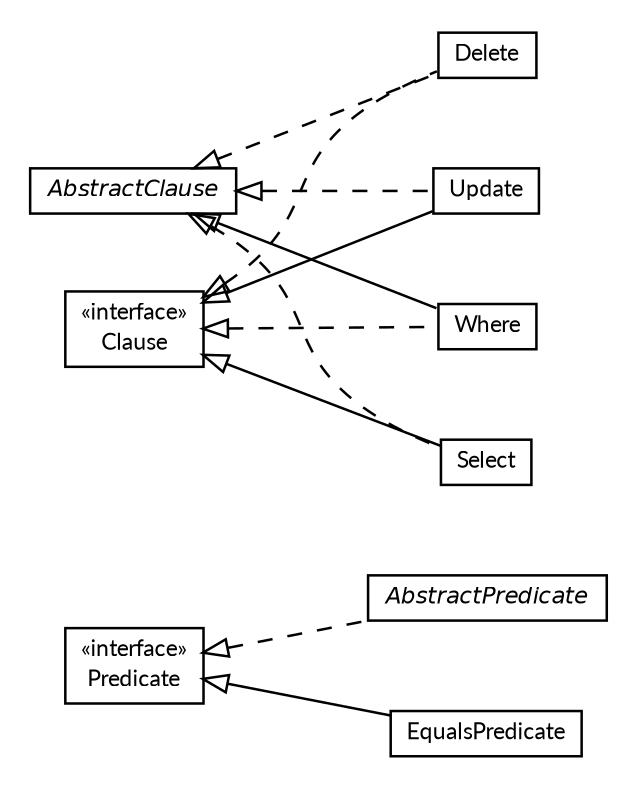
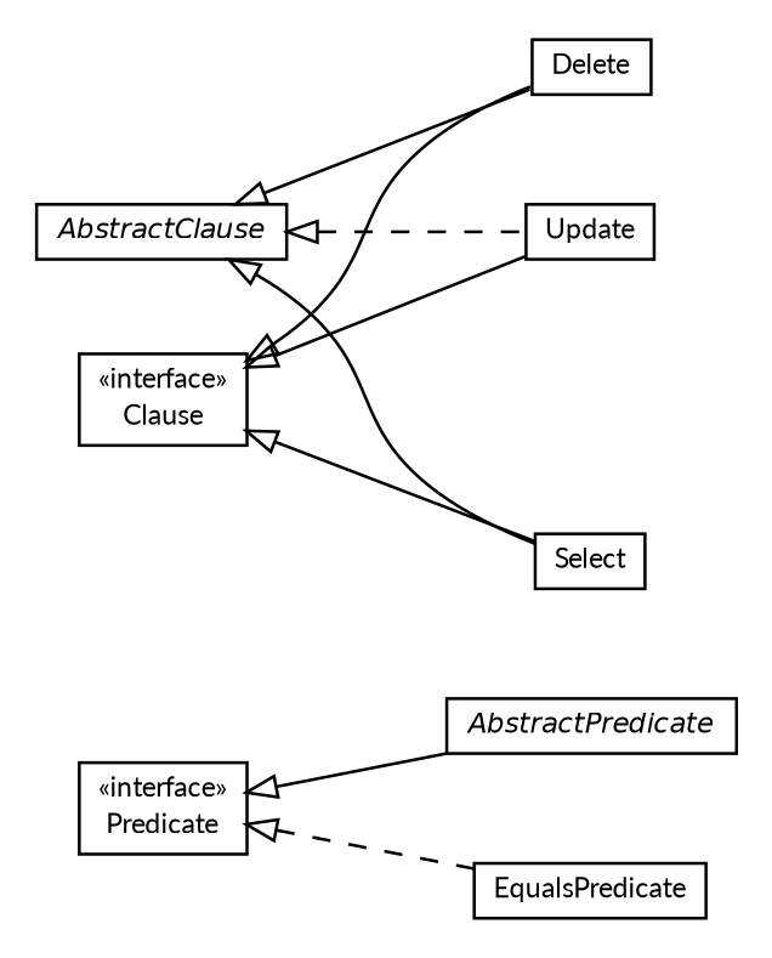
  digraph {
    fontname=Lato
    nodesep=0.25
    rankdir=LR
    ranksep=0.5
    node [fontcolor=black fontname=Lato fontsize=9.0 shape=plaintext]
    edge [arrowtail=empty dir=back fontname=Lato fontsize=10 headport=p labelfontname=Helvetica labelfontsize=10 tailport=p style=dashed]
    n1 [label=<<table title="net.ljcomputing.sql.clause.AbstractPredicate" border="0" cellborder="1" cellspacing="0" cellpadding="2" port="p" href="./AbstractPredicate.html"> 		<tr><td><table border="0" cellspacing="0" cellpadding="1"> <tr><td align="center" balign="center"><font face="Helvetica-Oblique"> AbstractPredicate </font></td></tr> 		</table></td></tr> 		</table>>]
    n2 [label=<<table title="net.ljcomputing.sql.clause.EqualsPredicate" border="0" cellborder="1" cellspacing="0" cellpadding="2" port="p" href="./EqualsPredicate.html"> 		<tr><td><table border="0" cellspacing="0" cellpadding="1"> <tr><td align="center" balign="center"> EqualsPredicate </td></tr> 		</table></td></tr> 		</table>>]
    n3 [label=<<table title="net.ljcomputing.sql.clause.AbstractClause" border="0" cellborder="1" cellspacing="0" cellpadding="2" port="p" href="./AbstractClause.html"> 		<tr><td><table border="0" cellspacing="0" cellpadding="1"> <tr><td align="center" balign="center"><font face="Helvetica-Oblique"> AbstractClause </font></td></tr> 		</table></td></tr> 		</table>>]
-   n4 [label=<<table title="net.ljcomputing.sql.clause.Where" border="0" cellborder="1" cellspacing="0" cellpadding="2" port="p" href="./Where.html"> 		<tr><td><table border="0" cellspacing="0" cellpadding="1"> <tr><td align="center" balign="center"> Where </td></tr> 		</table></td></tr> 		</table>>]
    n5 [label=<<table title="net.ljcomputing.sql.clause.Select" border="0" cellborder="1" cellspacing="0" cellpadding="2" port="p" href="./Select.html"> 		<tr><td><table border="0" cellspacing="0" cellpadding="1"> <tr><td align="center" balign="center"> Select </td></tr> 		</table></td></tr> 		</table>>]
    n6 [label=<<table title="net.ljcomputing.sql.clause.Delete" border="0" cellborder="1" cellspacing="0" cellpadding="2" port="p" href="./Delete.html"> 		<tr><td><table border="0" cellspacing="0" cellpadding="1"> <tr><td align="center" balign="center"> Delete </td></tr> 		</table></td></tr> 		</table>>]
    n7 [label=<<table title="net.ljcomputing.sql.clause.Update" border="0" cellborder="1" cellspacing="0" cellpadding="2" port="p" href="./Update.html"> 		<tr><td><table border="0" cellspacing="0" cellpadding="1"> <tr><td align="center" balign="center"> Update </td></tr> 		</table></td></tr> 		</table>>]
    n8 [label=<<table title="net.ljcomputing.sql.clause.Clause" border="0" cellborder="1" cellspacing="0" cellpadding="2" port="p" href="./Clause.html"> 		<tr><td><table border="0" cellspacing="0" cellpadding="1"> <tr><td align="center" balign="center"> &#171;interface&#187; </td></tr> <tr><td align="center" balign="center"> Clause </td></tr> 		</table></td></tr> 		</table>>]
    n9 [label=<<table title="net.ljcomputing.sql.clause.Predicate" border="0" cellborder="1" cellspacing="0" cellpadding="2" port="p" href="./Predicate.html"> 		<tr><td><table border="0" cellspacing="0" cellpadding="1"> <tr><td align="center" balign="center"> &#171;interface&#187; </td></tr> <tr><td align="center" balign="center"> Predicate </td></tr> 		</table></td></tr> 		</table>>]
-   n3 -> n4 [style=""]
-   n3 -> n5
-   n3 -> n6
+   n3 -> n5 [style=""]
+   n3 -> n6 [style=""]
    n3 -> n7
-   n8 -> n4
    n8 -> n5 [style=solid]
-   n8 -> n6
+   n8 -> n6 [style=solid]
    n8 -> n7 [style=solid]
-   n9 -> n1
-   n9 -> n2 [style=solid]
+   n9 -> n1 [style=solid]
+   n9 -> n2
  }
